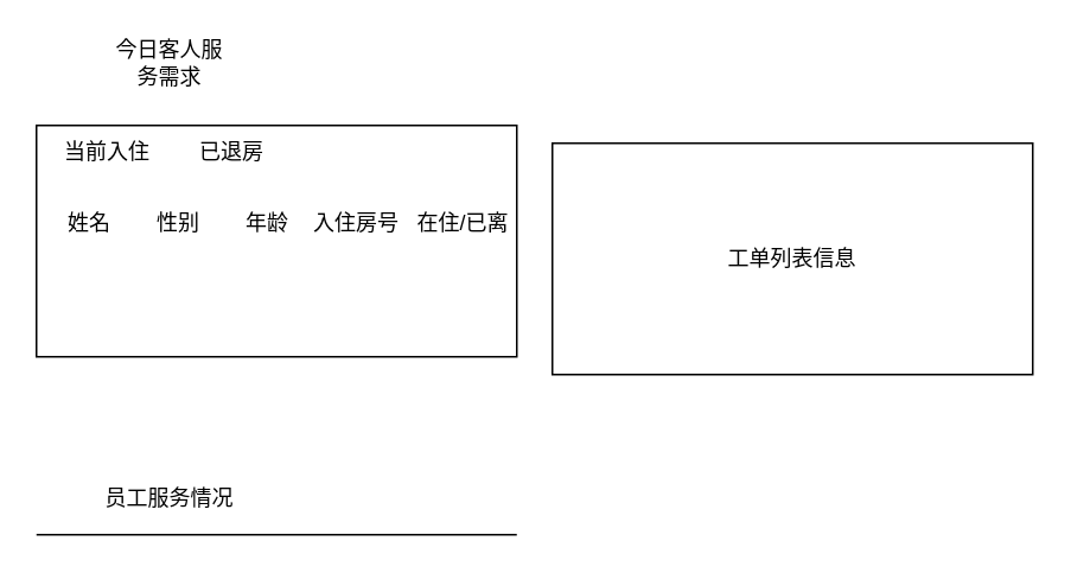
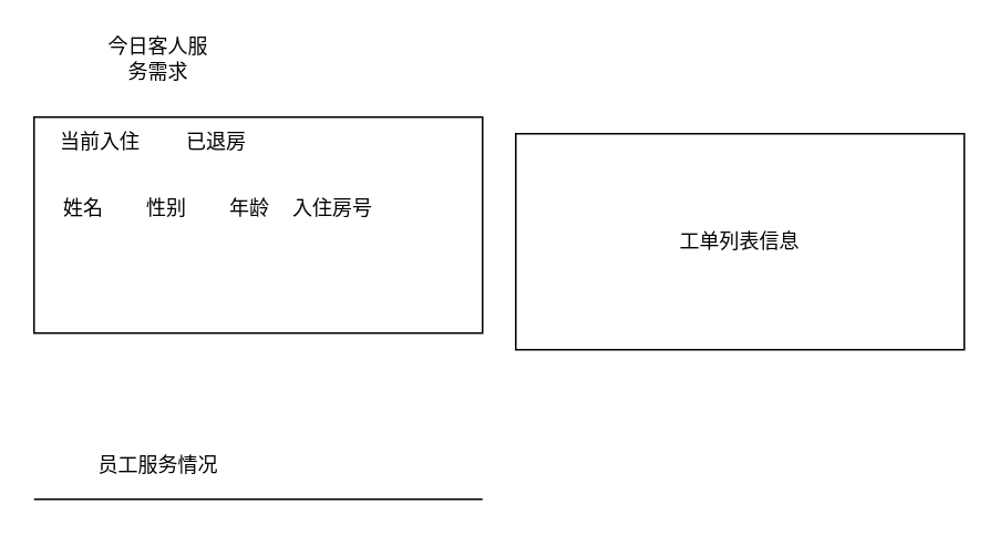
  <mxCell id="0" />
  <mxCell id="1" parent="0" />
  <mxCell id="2" value="" style="rounded=0;whiteSpace=wrap;html=1;" vertex="1" parent="1"><mxGeometry x="20" y="70" width="270" height="130" as="geometry" /></mxCell>
  <mxCell id="3" value="今日客人服务需求" style="text;html=1;align=center;verticalAlign=middle;whiteSpace=wrap;rounded=0;" vertex="1" parent="1"><mxGeometry x="60" y="20" width="70" height="30" as="geometry" /></mxCell>
  <mxCell id="4" value="当前入住" style="text;html=1;align=center;verticalAlign=middle;whiteSpace=wrap;rounded=0;" vertex="1" parent="1"><mxGeometry x="30" y="70" width="60" height="30" as="geometry" /></mxCell>
  <mxCell id="5" value="已退房" style="text;html=1;align=center;verticalAlign=middle;whiteSpace=wrap;rounded=0;" vertex="1" parent="1"><mxGeometry x="100" y="70" width="60" height="30" as="geometry" /></mxCell>
  <mxCell id="6" value="姓名" style="text;html=1;align=center;verticalAlign=middle;whiteSpace=wrap;rounded=0;" vertex="1" parent="1"><mxGeometry x="20" y="110" width="60" height="30" as="geometry" /></mxCell>
  <mxCell id="7" value="性别" style="text;html=1;align=center;verticalAlign=middle;whiteSpace=wrap;rounded=0;" vertex="1" parent="1"><mxGeometry x="70" y="110" width="60" height="30" as="geometry" /></mxCell>
- <mxCell id="8" value="在住/已离" style="text;html=1;align=center;verticalAlign=middle;whiteSpace=wrap;rounded=0;" vertex="1" parent="1"><mxGeometry x="230" y="110" width="60" height="30" as="geometry" /></mxCell>
  <mxCell id="9" value="年龄" style="text;html=1;align=center;verticalAlign=middle;whiteSpace=wrap;rounded=0;" vertex="1" parent="1"><mxGeometry x="120" y="110" width="60" height="30" as="geometry" /></mxCell>
  <mxCell id="10" value="工单列表信息" style="rounded=0;whiteSpace=wrap;html=1;" vertex="1" parent="1"><mxGeometry x="310" y="80" width="270" height="130" as="geometry" /></mxCell>
  <mxCell id="11" value="入住房号" style="text;html=1;align=center;verticalAlign=middle;whiteSpace=wrap;rounded=0;" vertex="1" parent="1"><mxGeometry x="170" y="110" width="60" height="30" as="geometry" /></mxCell>
  <mxCell id="12" value="" style="endArrow=none;html=1;rounded=0;" edge="1" parent="1"><mxGeometry width="50" height="50" relative="1" as="geometry"><mxPoint x="20" y="300" as="sourcePoint" /><mxPoint x="290" y="300" as="targetPoint" /></mxGeometry></mxCell>
  <mxCell id="13" value="员工服务情况" style="text;html=1;align=center;verticalAlign=middle;whiteSpace=wrap;rounded=0;" vertex="1" parent="1"><mxGeometry x="50" y="265" width="90" height="30" as="geometry" /></mxCell>
